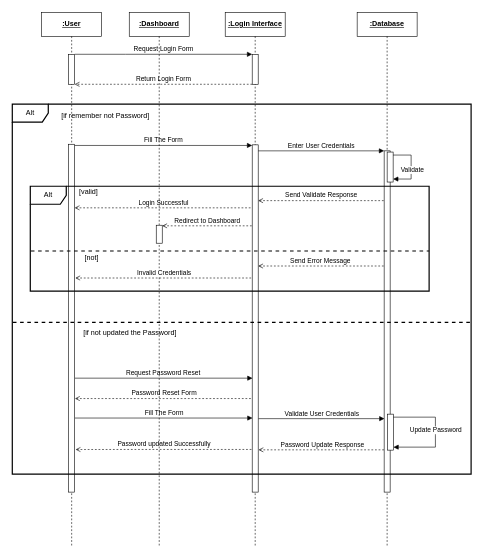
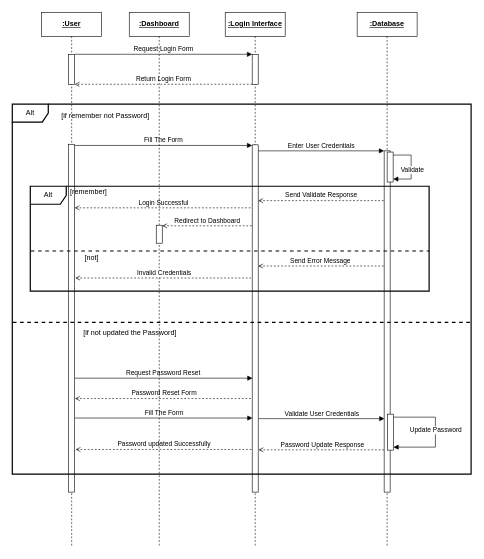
  <mxCell id="0" />
  <mxCell id="1" parent="0" />
  <mxCell id="2" value="&lt;b&gt;&lt;u&gt;:User&lt;/u&gt;&lt;/b&gt;" style="shape=umlLifeline;perimeter=lifelinePerimeter;whiteSpace=wrap;html=1;container=0;dropTarget=0;collapsible=0;recursiveResize=0;outlineConnect=0;portConstraint=eastwest;newEdgeStyle={&quot;edgeStyle&quot;:&quot;elbowEdgeStyle&quot;,&quot;elbow&quot;:&quot;vertical&quot;,&quot;curved&quot;:0,&quot;rounded&quot;:0};" parent="1" vertex="1"><mxGeometry x="69" y="20" width="100" height="890" as="geometry" /></mxCell>
  <mxCell id="3" value="" style="html=1;points=[];perimeter=orthogonalPerimeter;outlineConnect=0;targetShapes=umlLifeline;portConstraint=eastwest;newEdgeStyle={&quot;edgeStyle&quot;:&quot;elbowEdgeStyle&quot;,&quot;elbow&quot;:&quot;vertical&quot;,&quot;curved&quot;:0,&quot;rounded&quot;:0};" parent="2" vertex="1"><mxGeometry x="45" y="70" width="10" height="50" as="geometry" /></mxCell>
  <mxCell id="4" value="" style="html=1;points=[];perimeter=orthogonalPerimeter;outlineConnect=0;targetShapes=umlLifeline;portConstraint=eastwest;newEdgeStyle={&quot;edgeStyle&quot;:&quot;elbowEdgeStyle&quot;,&quot;elbow&quot;:&quot;vertical&quot;,&quot;curved&quot;:0,&quot;rounded&quot;:0};" parent="2" vertex="1"><mxGeometry x="45" y="220" width="10" height="580" as="geometry" /></mxCell>
  <mxCell id="5" value="&lt;b&gt;&lt;u&gt;:Login Interface&lt;/u&gt;&lt;/b&gt;" style="shape=umlLifeline;perimeter=lifelinePerimeter;whiteSpace=wrap;html=1;container=0;dropTarget=0;collapsible=0;recursiveResize=0;outlineConnect=0;portConstraint=eastwest;newEdgeStyle={&quot;edgeStyle&quot;:&quot;elbowEdgeStyle&quot;,&quot;elbow&quot;:&quot;vertical&quot;,&quot;curved&quot;:0,&quot;rounded&quot;:0};" parent="1" vertex="1"><mxGeometry x="375" y="20" width="100" height="890" as="geometry" /></mxCell>
  <mxCell id="6" value="" style="html=1;points=[];perimeter=orthogonalPerimeter;outlineConnect=0;targetShapes=umlLifeline;portConstraint=eastwest;newEdgeStyle={&quot;edgeStyle&quot;:&quot;elbowEdgeStyle&quot;,&quot;elbow&quot;:&quot;vertical&quot;,&quot;curved&quot;:0,&quot;rounded&quot;:0};" parent="5" vertex="1"><mxGeometry x="45" y="70" width="10" height="50" as="geometry" /></mxCell>
  <mxCell id="7" value="" style="html=1;points=[];perimeter=orthogonalPerimeter;outlineConnect=0;targetShapes=umlLifeline;portConstraint=eastwest;newEdgeStyle={&quot;edgeStyle&quot;:&quot;elbowEdgeStyle&quot;,&quot;elbow&quot;:&quot;vertical&quot;,&quot;curved&quot;:0,&quot;rounded&quot;:0};" parent="5" vertex="1"><mxGeometry x="45" y="221" width="10" height="579" as="geometry" /></mxCell>
  <mxCell id="8" value="Request Login Form" style="html=1;verticalAlign=bottom;endArrow=block;edgeStyle=elbowEdgeStyle;elbow=vertical;curved=0;rounded=0;" parent="1" target="6" edge="1"><mxGeometry relative="1" as="geometry"><mxPoint x="124" y="90" as="sourcePoint" /><Array as="points"><mxPoint x="209" y="90" /></Array><mxPoint x="294" y="90" as="targetPoint" /></mxGeometry></mxCell>
  <mxCell id="9" value="Return Login Form" style="html=1;verticalAlign=bottom;endArrow=open;edgeStyle=elbowEdgeStyle;elbow=vertical;curved=0;rounded=0;dashed=1;endFill=0;" parent="1" edge="1" source="6"><mxGeometry relative="1" as="geometry"><mxPoint x="294" y="140" as="sourcePoint" /><Array as="points"><mxPoint x="219" y="140" /></Array><mxPoint x="124" y="140" as="targetPoint" /></mxGeometry></mxCell>
  <mxCell id="10" value="&lt;b&gt;&lt;u&gt;:Database&lt;/u&gt;&lt;/b&gt;" style="shape=umlLifeline;perimeter=lifelinePerimeter;whiteSpace=wrap;html=1;container=0;dropTarget=0;collapsible=0;recursiveResize=0;outlineConnect=0;portConstraint=eastwest;newEdgeStyle={&quot;edgeStyle&quot;:&quot;elbowEdgeStyle&quot;,&quot;elbow&quot;:&quot;vertical&quot;,&quot;curved&quot;:0,&quot;rounded&quot;:0};" parent="1" vertex="1"><mxGeometry x="595" y="20" width="100" height="890" as="geometry" /></mxCell>
  <mxCell id="11" value="" style="html=1;points=[];perimeter=orthogonalPerimeter;outlineConnect=0;targetShapes=umlLifeline;portConstraint=eastwest;newEdgeStyle={&quot;edgeStyle&quot;:&quot;elbowEdgeStyle&quot;,&quot;elbow&quot;:&quot;vertical&quot;,&quot;curved&quot;:0,&quot;rounded&quot;:0};" parent="10" vertex="1"><mxGeometry x="45" y="231" width="10" height="569" as="geometry" /></mxCell>
  <mxCell id="12" value="" style="html=1;points=[[0,0,0,0,5],[0,1,0,0,-5],[1,0,0,0,5],[1,1,0,0,-5]];perimeter=orthogonalPerimeter;outlineConnect=0;targetShapes=umlLifeline;portConstraint=eastwest;newEdgeStyle={&quot;curved&quot;:0,&quot;rounded&quot;:0};" parent="10" vertex="1"><mxGeometry x="50.5" y="670" width="10" height="60" as="geometry" /></mxCell>
  <mxCell id="13" value="" style="html=1;align=left;spacingLeft=2;endArrow=block;rounded=0;rounded=0;exitX=1;exitY=0;exitDx=0;exitDy=5;exitPerimeter=0;entryX=1;entryY=1;entryDx=0;entryDy=-5;entryPerimeter=0;" parent="10" source="12" target="12" edge="1"><mxGeometry relative="1" as="geometry"><mxPoint x="70.5" y="670" as="sourcePoint" /><Array as="points"><mxPoint x="130.5" y="675" /><mxPoint x="130.5" y="705" /><mxPoint x="130.5" y="725" /></Array><mxPoint x="70.5" y="700" as="targetPoint" /></mxGeometry></mxCell>
  <mxCell id="14" value="Update Password" style="edgeLabel;html=1;align=center;verticalAlign=middle;resizable=0;points=[];" parent="13" vertex="1" connectable="0"><mxGeometry x="-0.039" relative="1" as="geometry"><mxPoint as="offset" /></mxGeometry></mxCell>
  <mxCell id="15" value="" style="html=1;points=[[0,0,0,0,5],[0,1,0,0,-5],[1,0,0,0,5],[1,1,0,0,-5]];perimeter=orthogonalPerimeter;outlineConnect=0;targetShapes=umlLifeline;portConstraint=eastwest;newEdgeStyle={&quot;curved&quot;:0,&quot;rounded&quot;:0};" vertex="1" parent="10"><mxGeometry x="50" y="233" width="10" height="50" as="geometry" /></mxCell>
  <mxCell id="16" value="" style="html=1;align=left;spacingLeft=2;endArrow=block;rounded=0;rounded=0;exitX=1;exitY=0;exitDx=0;exitDy=5;exitPerimeter=0;entryX=1;entryY=1;entryDx=0;entryDy=-5;entryPerimeter=0;" edge="1" target="15" parent="10" source="15"><mxGeometry relative="1" as="geometry"><mxPoint x="70" y="243" as="sourcePoint" /><Array as="points"><mxPoint x="90" y="238" /><mxPoint x="90" y="278" /></Array><mxPoint x="70" y="283" as="targetPoint" /></mxGeometry></mxCell>
  <mxCell id="17" value="Validate" style="edgeLabel;html=1;align=center;verticalAlign=middle;resizable=0;points=[];" vertex="1" connectable="0" parent="16"><mxGeometry x="0.073" y="1" relative="1" as="geometry"><mxPoint as="offset" /></mxGeometry></mxCell>
  <mxCell id="18" value="Fill The Form" style="html=1;verticalAlign=bottom;endArrow=block;curved=0;rounded=0;" parent="1" edge="1"><mxGeometry width="80" relative="1" as="geometry"><mxPoint x="124" y="242" as="sourcePoint" /><mxPoint x="420" y="242" as="targetPoint" /><Array as="points" /><mxPoint as="offset" /></mxGeometry></mxCell>
  <mxCell id="19" value="Enter User Credentials" style="html=1;verticalAlign=bottom;endArrow=block;curved=0;rounded=0;" parent="1" edge="1"><mxGeometry width="80" relative="1" as="geometry"><mxPoint x="430" y="251" as="sourcePoint" /><mxPoint x="640" y="251" as="targetPoint" /><Array as="points" /></mxGeometry></mxCell>
  <mxCell id="20" value="Send Validate Response" style="html=1;verticalAlign=bottom;endArrow=none;curved=0;rounded=0;dashed=1;endFill=0;startArrow=open;startFill=0;" parent="1" edge="1"><mxGeometry width="80" relative="1" as="geometry"><mxPoint x="430" y="334" as="sourcePoint" /><mxPoint x="640" y="334" as="targetPoint" /><Array as="points" /><mxPoint as="offset" /></mxGeometry></mxCell>
  <mxCell id="21" value="Login Successful" style="html=1;verticalAlign=bottom;endArrow=none;curved=0;rounded=0;dashed=1;endFill=0;startArrow=open;startFill=0;" parent="1" edge="1"><mxGeometry width="80" relative="1" as="geometry"><mxPoint x="124" y="346" as="sourcePoint" /><mxPoint x="420" y="346" as="targetPoint" /><Array as="points"><mxPoint x="174" y="346" /></Array></mxGeometry></mxCell>
  <mxCell id="22" value="Request Password Reset&amp;nbsp;" style="html=1;verticalAlign=bottom;endArrow=block;curved=0;rounded=0;" parent="1" edge="1"><mxGeometry width="80" relative="1" as="geometry"><mxPoint x="124.5" y="630" as="sourcePoint" /><mxPoint x="420.5" y="630" as="targetPoint" /><Array as="points" /></mxGeometry></mxCell>
  <mxCell id="23" value="Alt" style="shape=umlFrame;whiteSpace=wrap;html=1;pointerEvents=0;strokeWidth=2;" parent="1" vertex="1"><mxGeometry x="20" y="173" width="765" height="617" as="geometry" /></mxCell>
  <mxCell id="24" value="Password Reset Form" style="html=1;verticalAlign=bottom;endArrow=none;curved=0;rounded=0;dashed=1;endFill=0;startArrow=open;startFill=0;" parent="1" edge="1"><mxGeometry width="80" relative="1" as="geometry"><mxPoint x="124.5" y="664" as="sourcePoint" /><mxPoint x="420.5" y="664" as="targetPoint" /><Array as="points"><mxPoint x="179.5" y="664" /></Array></mxGeometry></mxCell>
  <mxCell id="25" value="Fill The Form" style="html=1;verticalAlign=bottom;endArrow=block;curved=0;rounded=0;" parent="1" edge="1"><mxGeometry width="80" relative="1" as="geometry"><mxPoint x="124.5" y="696.5" as="sourcePoint" /><mxPoint x="420.5" y="696.5" as="targetPoint" /><Array as="points" /></mxGeometry></mxCell>
  <mxCell id="26" value="Validate User Credentials" style="html=1;verticalAlign=bottom;endArrow=block;curved=0;rounded=0;" parent="1" edge="1"><mxGeometry x="0.002" width="80" relative="1" as="geometry"><mxPoint x="430.5" y="697.5" as="sourcePoint" /><mxPoint x="640.5" y="697.5" as="targetPoint" /><Array as="points" /><mxPoint as="offset" /></mxGeometry></mxCell>
  <mxCell id="27" value="Password Update Response" style="html=1;verticalAlign=bottom;endArrow=none;curved=0;rounded=0;dashed=1;endFill=0;startArrow=open;startFill=0;" parent="1" edge="1"><mxGeometry width="80" relative="1" as="geometry"><mxPoint x="430.5" y="749.5" as="sourcePoint" /><mxPoint x="641.5" y="749.5" as="targetPoint" /><Array as="points" /></mxGeometry></mxCell>
  <mxCell id="28" value="Password updated Successfully" style="html=1;verticalAlign=bottom;endArrow=none;curved=0;rounded=0;dashed=1;endFill=0;startArrow=open;startFill=0;" parent="1" edge="1"><mxGeometry width="80" relative="1" as="geometry"><mxPoint x="125.5" y="749" as="sourcePoint" /><mxPoint x="420.5" y="748.89" as="targetPoint" /><Array as="points"><mxPoint x="203.5" y="748.89" /></Array></mxGeometry></mxCell>
  <mxCell id="29" value="" style="line;strokeWidth=2;fillColor=none;align=left;verticalAlign=middle;spacingTop=-1;spacingLeft=3;spacingRight=3;rotatable=0;labelPosition=right;points=[];portConstraint=eastwest;strokeColor=inherit;dashed=1;" parent="1" vertex="1"><mxGeometry x="21" y="533" width="763" height="8" as="geometry" /></mxCell>
  <mxCell id="30" value="&lt;b&gt;&lt;u&gt;:Dashboard&lt;/u&gt;&lt;/b&gt;" style="shape=umlLifeline;perimeter=lifelinePerimeter;whiteSpace=wrap;html=1;container=0;dropTarget=0;collapsible=0;recursiveResize=0;outlineConnect=0;portConstraint=eastwest;newEdgeStyle={&quot;edgeStyle&quot;:&quot;elbowEdgeStyle&quot;,&quot;elbow&quot;:&quot;vertical&quot;,&quot;curved&quot;:0,&quot;rounded&quot;:0};" parent="1" vertex="1"><mxGeometry x="215" y="20" width="100" height="890" as="geometry" /></mxCell>
  <mxCell id="31" value="" style="html=1;points=[];perimeter=orthogonalPerimeter;outlineConnect=0;targetShapes=umlLifeline;portConstraint=eastwest;newEdgeStyle={&quot;edgeStyle&quot;:&quot;elbowEdgeStyle&quot;,&quot;elbow&quot;:&quot;vertical&quot;,&quot;curved&quot;:0,&quot;rounded&quot;:0};" vertex="1" parent="30"><mxGeometry x="45" y="355" width="10" height="30" as="geometry" /></mxCell>
  <mxCell id="32" value="Alt" style="shape=umlFrame;whiteSpace=wrap;html=1;pointerEvents=0;strokeWidth=2;" vertex="1" parent="1"><mxGeometry x="50" y="310" width="665" height="175" as="geometry" /></mxCell>
  <mxCell id="33" value="" style="line;strokeWidth=2;fillColor=none;align=left;verticalAlign=middle;spacingTop=-1;spacingLeft=3;spacingRight=3;rotatable=0;labelPosition=right;points=[];portConstraint=eastwest;strokeColor=inherit;dashed=1;" vertex="1" parent="1"><mxGeometry x="51" y="414" width="664" height="8" as="geometry" /></mxCell>
  <mxCell id="34" value="Send Error Message&amp;nbsp;" style="html=1;verticalAlign=bottom;endArrow=none;curved=0;rounded=0;dashed=1;endFill=0;startArrow=open;startFill=0;" edge="1" parent="1"><mxGeometry width="80" relative="1" as="geometry"><mxPoint x="430" y="443" as="sourcePoint" /><mxPoint x="640" y="443" as="targetPoint" /><Array as="points" /></mxGeometry></mxCell>
  <mxCell id="35" value="Invalid Credentials" style="html=1;verticalAlign=bottom;endArrow=none;curved=0;rounded=0;dashed=1;endFill=0;startArrow=open;startFill=0;" edge="1" parent="1"><mxGeometry width="80" relative="1" as="geometry"><mxPoint x="125" y="463" as="sourcePoint" /><mxPoint x="420" y="463" as="targetPoint" /><Array as="points"><mxPoint x="175" y="463" /></Array><mxPoint as="offset" /></mxGeometry></mxCell>
- <mxCell id="36" value="&lt;span style=&quot;font-weight: 400;&quot;&gt;[valid]&lt;/span&gt;" style="text;align=center;fontStyle=1;verticalAlign=middle;spacingLeft=3;spacingRight=3;strokeColor=none;rotatable=0;points=[[0,0.5],[1,0.5]];portConstraint=eastwest;html=1;" vertex="1" parent="1"><mxGeometry x="107" y="307" width="80" height="26" as="geometry" /></mxCell>
+ <mxCell id="36" value="&lt;span style=&quot;font-weight: 400;&quot;&gt;[remember]&lt;/span&gt;" style="text;align=center;fontStyle=1;verticalAlign=middle;spacingLeft=3;spacingRight=3;strokeColor=none;rotatable=0;points=[[0,0.5],[1,0.5]];portConstraint=eastwest;html=1;" vertex="1" parent="1"><mxGeometry x="107" y="307" width="80" height="26" as="geometry" /></mxCell>
  <mxCell id="37" value="&lt;span style=&quot;font-weight: 400;&quot;&gt;[not]&lt;/span&gt;" style="text;align=center;fontStyle=1;verticalAlign=middle;spacingLeft=3;spacingRight=3;strokeColor=none;rotatable=0;points=[[0,0.5],[1,0.5]];portConstraint=eastwest;html=1;" vertex="1" parent="1"><mxGeometry x="112" y="417" width="80" height="26" as="geometry" /></mxCell>
  <mxCell id="38" value="&lt;span style=&quot;font-weight: 400;&quot;&gt;[if remember not Password]&lt;/span&gt;" style="text;align=center;fontStyle=1;verticalAlign=middle;spacingLeft=3;spacingRight=3;strokeColor=none;rotatable=0;points=[[0,0.5],[1,0.5]];portConstraint=eastwest;html=1;" vertex="1" parent="1"><mxGeometry x="135" y="180" width="80" height="26" as="geometry" /></mxCell>
  <mxCell id="39" value="&lt;span style=&quot;font-weight: 400;&quot;&gt;[if not updated the Password]&lt;/span&gt;" style="text;align=center;fontStyle=1;verticalAlign=middle;spacingLeft=3;spacingRight=3;strokeColor=none;rotatable=0;points=[[0,0.5],[1,0.5]];portConstraint=eastwest;html=1;" vertex="1" parent="1"><mxGeometry x="176" y="542" width="80" height="26" as="geometry" /></mxCell>
  <mxCell id="40" value="Redirect to Dashboard" style="html=1;verticalAlign=bottom;endArrow=none;curved=0;rounded=0;dashed=1;endFill=0;startArrow=open;startFill=0;" edge="1" parent="1"><mxGeometry width="80" relative="1" as="geometry"><mxPoint x="270" y="376" as="sourcePoint" /><mxPoint x="420" y="376" as="targetPoint" /><Array as="points" /><mxPoint as="offset" /></mxGeometry></mxCell>
